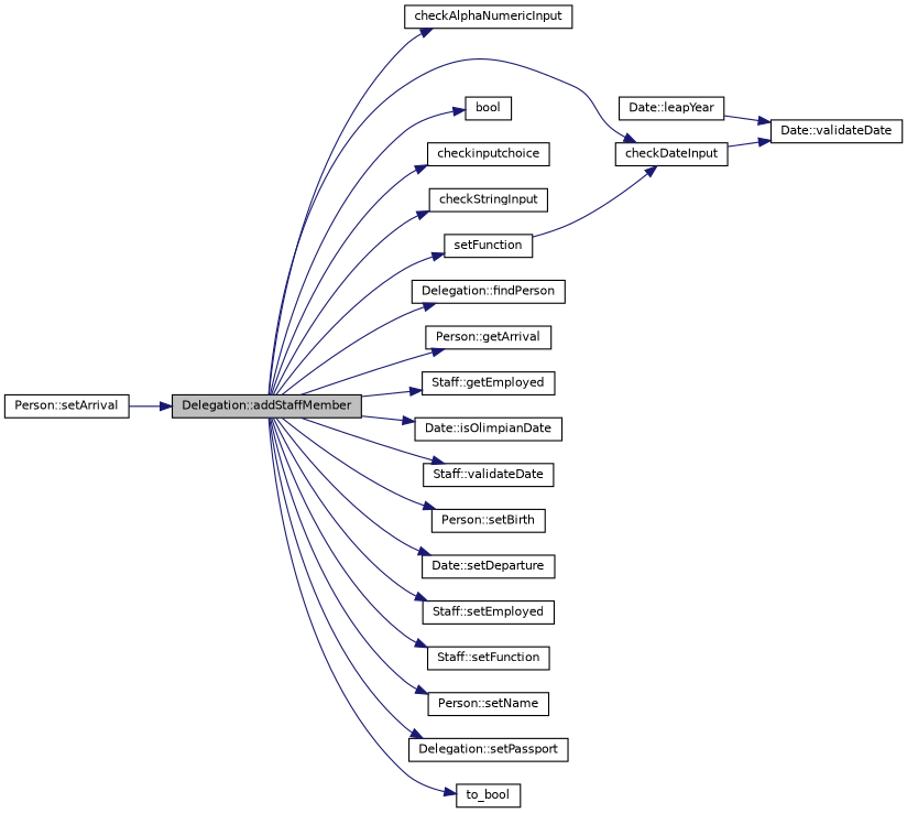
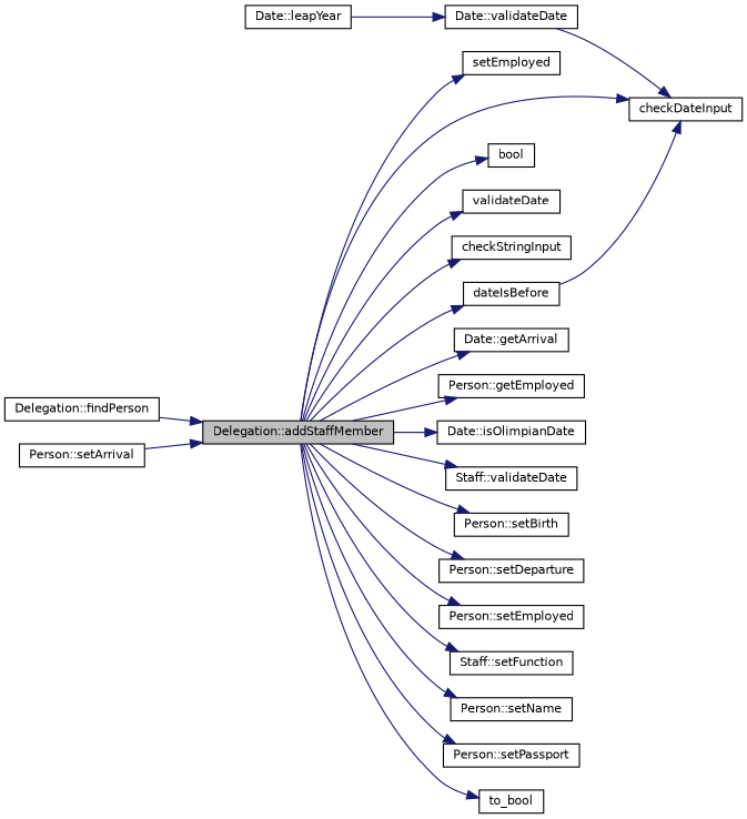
  digraph {
    rankdir=LR
    node [color=black fillcolor=white fontname=Helvetica fontsize=10 shape=record style=filled]
    edge [color=midnightblue fontname=Helvetica fontsize=10 labelfontname=Helvetica labelfontsize=10 style=solid]
    n1 [fillcolor=grey75 fontcolor=black height=0.2 label="Delegation::addStaffMember" width=0.4]
-   n2 [height=0.2 label=checkAlphaNumericInput width=0.4]
+   n2 [height=0.2 label=setEmployed width=0.4]
    n3 [height=0.2 label=checkDateInput width=0.4]
    n4 [height=0.2 label=bool width=0.4]
-   n5 [height=0.2 label=checkinputchoice width=0.4]
+   n5 [height=0.2 label=validateDate width=0.4]
    n6 [height=0.2 label=checkStringInput width=0.4]
-   n7 [height=0.2 label=setFunction width=0.4]
+   n7 [height=0.2 label=dateIsBefore width=0.4]
    n8 [height=0.2 label="Delegation::findPerson" width=0.4]
-   n9 [height=0.2 label="Person::getArrival" width=0.4]
-   n10 [height=0.2 label="Staff::getEmployed" width=0.4]
+   n9 [height=0.2 label="Date::getArrival" width=0.4]
+   n10 [height=0.2 label="Person::getEmployed" width=0.4]
    n11 [height=0.2 label="Date::isOlimpianDate" width=0.4]
    n12 [height=0.2 label="Staff::validateDate" width=0.4]
    n13 [height=0.2 label="Person::setBirth" width=0.4]
-   n14 [height=0.2 label="Date::setDeparture" width=0.4]
-   n15 [height=0.2 label="Staff::setEmployed" width=0.4]
+   n14 [height=0.2 label="Person::setDeparture" width=0.4]
+   n15 [height=0.2 label="Person::setEmployed" width=0.4]
    n16 [height=0.2 label="Staff::setFunction" width=0.4]
    n17 [height=0.2 label="Person::setName" width=0.4]
-   n18 [height=0.2 label="Delegation::setPassport" width=0.4]
+   n18 [height=0.2 label="Person::setPassport" width=0.4]
    n19 [height=0.2 label=to_bool width=0.4]
    n20 [height=0.2 label="Date::validateDate" width=0.4]
    n21 [height=0.2 label="Person::setArrival" width=0.4]
    n22 [height=0.2 label="Date::leapYear" width=0.4]
    n1 -> n2
    n1 -> n3
    n1 -> n4
    n1 -> n5
    n1 -> n6
    n1 -> n7
-   n1 -> n8
+   n8 -> n1
    n1 -> n9
    n1 -> n10
    n1 -> n11
    n1 -> n12
    n1 -> n13
    n1 -> n14
    n1 -> n15
    n1 -> n16
    n1 -> n17
    n1 -> n18
    n1 -> n19
-   n3 -> n20
+   n20 -> n3
    n7 -> n3
    n21 -> n1
    n22 -> n20
  }
